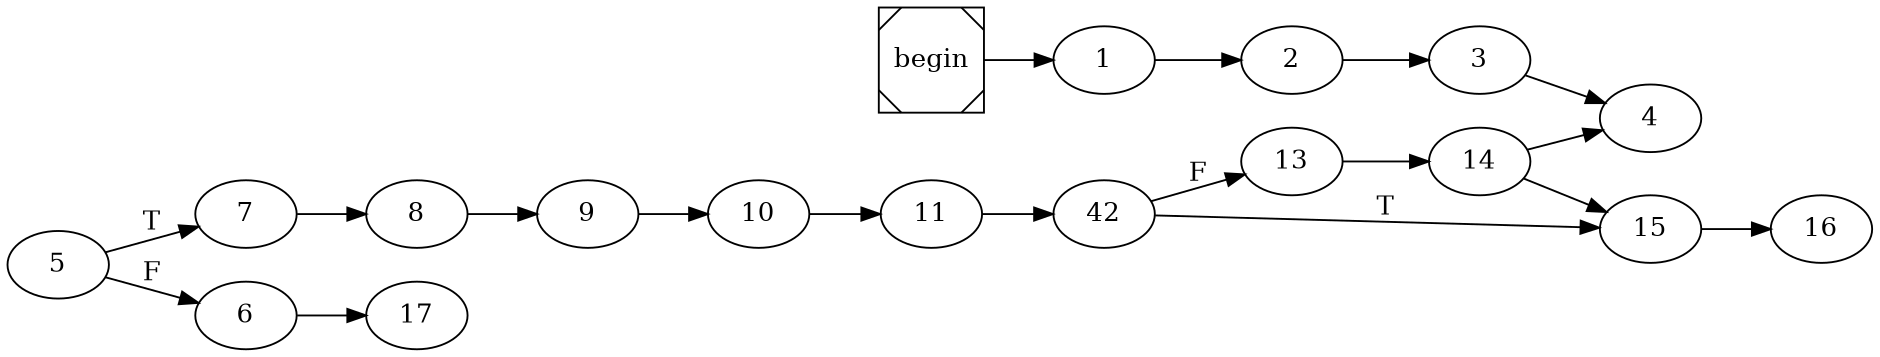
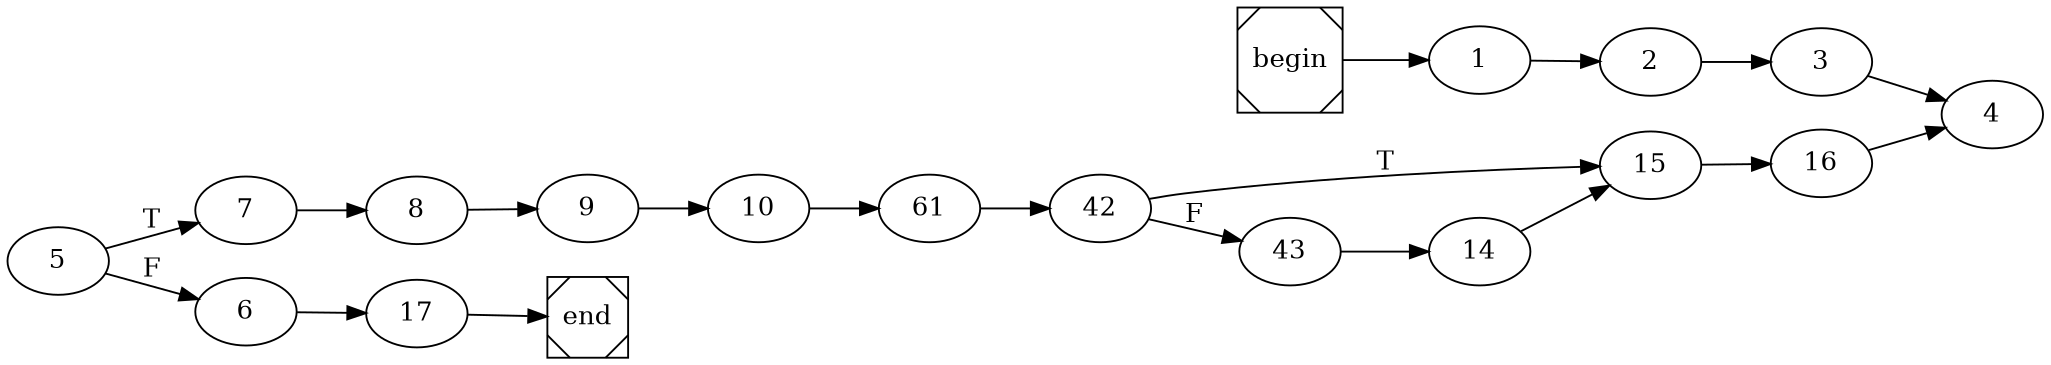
  digraph {
    rankdir=LR
    begin [shape=Msquare]
    1
    2
+   end [shape=Msquare]
    3
    4
    5
    7
    6
    8
    17
    9
    10
-   11
+   11 [label=61]
    n15 [label=42]
    15
-   13
+   13 [label=43]
    16
    14
    begin -> 1
    1 -> 2
    2 -> 3
    3 -> 4
    5 -> 7 [label=T]
    5 -> 6 [label=F]
    7 -> 8
    6 -> 17
    8 -> 9
+   17 -> end
    9 -> 10
    10 -> 11
    11 -> n15
    n15 -> 15 [label=T]
    n15 -> 13 [label=F]
    15 -> 16
    13 -> 14
-   14 -> 4
+   16 -> 4
    14 -> 15
  }
